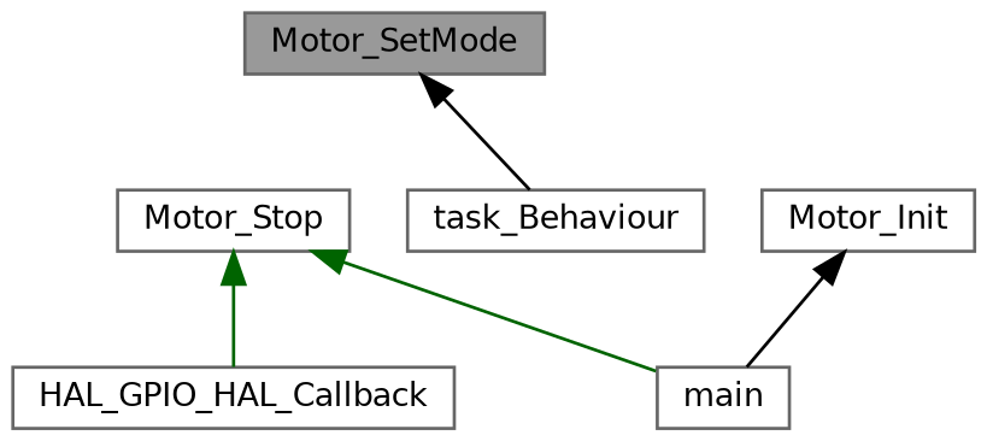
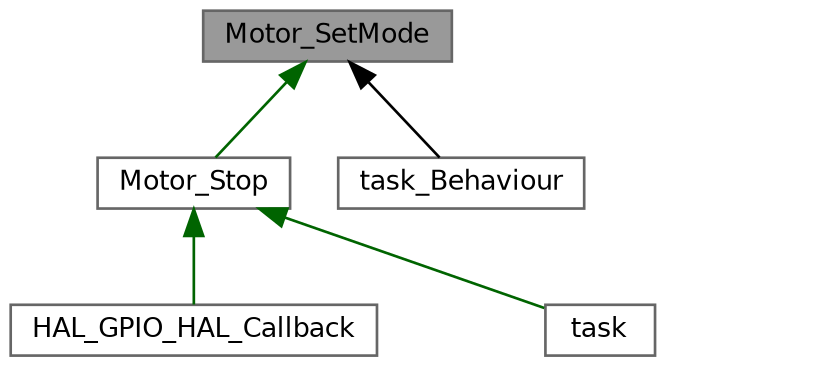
  digraph {
    rankdir=TB
    node [color=grey40 fillcolor=white fontname=Helvetica fontsize=10 shape=box style=filled]
    edge [color=darkgreen dir=back fontname=Helvetica fontsize=10 labelfontname=Helvetica labelfontsize=10 style=solid]
    n1 [color=gray40 fillcolor=grey60 fontcolor=black height=0.2 label=Motor_SetMode width=0.4]
    n2 [height=0.2 label=Motor_Stop width=0.4]
    n3 [height=0.2 label=task_Behaviour width=0.4]
-   n4 [height=0.2 label=Motor_Init width=0.4]
-   n5 [height=0.2 label=main width=0.4]
+   n5 [height=0.2 label=task width=0.4]
    n6 [height=0.2 label=HAL_GPIO_HAL_Callback width=0.4]
+   n1 -> n2
    n1 -> n3 [color=black]
    n2 -> n5
    n2 -> n6
-   n4 -> n5 [color=black]
  }
